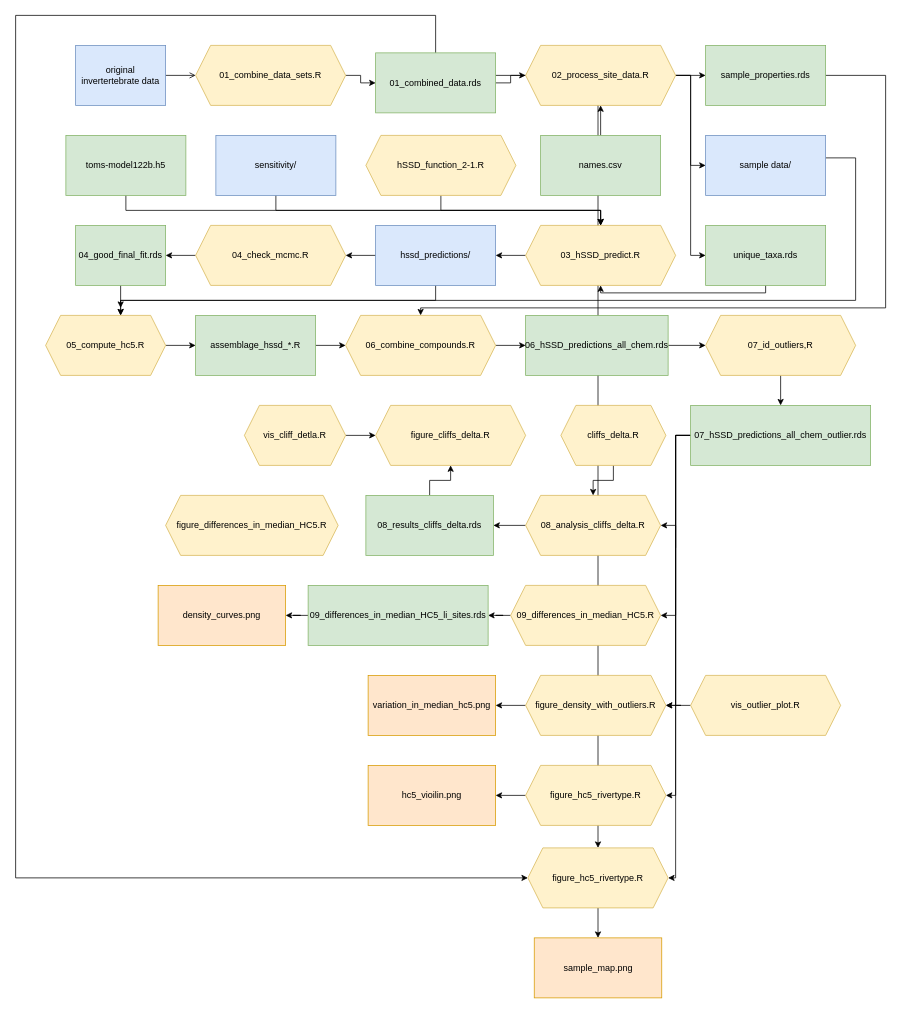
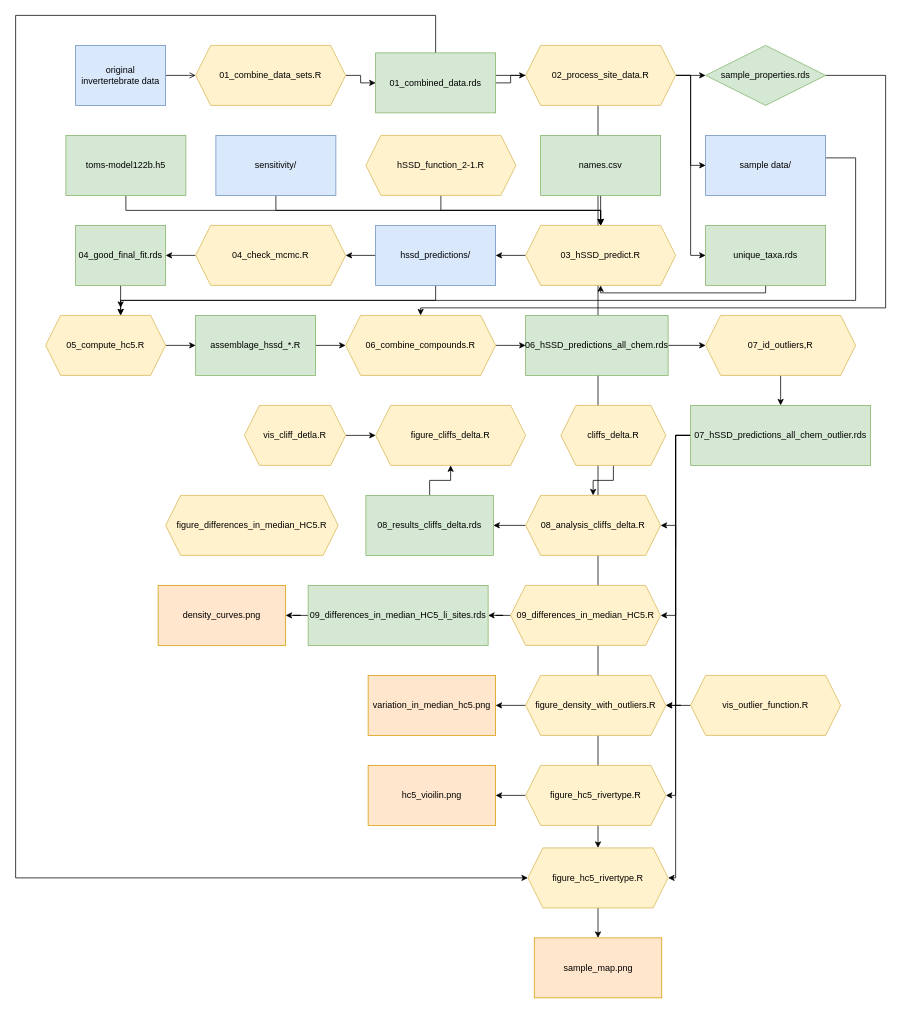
  <mxCell id="0" />
  <mxCell id="1" parent="0" />
  <mxCell id="2" style="edgeStyle=orthogonalEdgeStyle;rounded=0;orthogonalLoop=1;jettySize=auto;html=1;entryX=0;entryY=0.5;entryDx=0;entryDy=0;endArrow=open;" parent="1" source="3" target="5" edge="1"><mxGeometry relative="1" as="geometry" /></mxCell>
  <mxCell id="3" value="original invertertebrate data" style="rounded=0;whiteSpace=wrap;html=1;fillColor=#dae8fc;strokeColor=#6c8ebf;" parent="1" vertex="1"><mxGeometry x="100" y="60" width="120" height="80" as="geometry" /></mxCell>
  <mxCell id="4" style="edgeStyle=orthogonalEdgeStyle;rounded=0;orthogonalLoop=1;jettySize=auto;html=1;entryX=0;entryY=0.5;entryDx=0;entryDy=0;" parent="1" source="5" target="9" edge="1"><mxGeometry relative="1" as="geometry" /></mxCell>
  <mxCell id="5" value="01_combine_data_sets.R" style="shape=hexagon;perimeter=hexagonPerimeter2;whiteSpace=wrap;html=1;fixedSize=1;fillColor=#fff2cc;strokeColor=#d6b656;" parent="1" vertex="1"><mxGeometry x="260" y="60" width="200" height="80" as="geometry" /></mxCell>
  <mxCell id="6" style="edgeStyle=orthogonalEdgeStyle;rounded=0;orthogonalLoop=1;jettySize=auto;html=1;entryX=0;entryY=0.5;entryDx=0;entryDy=0;" parent="1" source="9" target="13" edge="1"><mxGeometry relative="1" as="geometry" /></mxCell>
  <mxCell id="7" style="edgeStyle=orthogonalEdgeStyle;rounded=0;orthogonalLoop=1;jettySize=auto;html=1;entryX=0.5;entryY=0;entryDx=0;entryDy=0;" edge="1" parent="1" source="9" target="77"><mxGeometry relative="1" as="geometry"><Array as="points"><mxPoint x="797" y="100" /></Array></mxGeometry></mxCell>
  <mxCell id="8" style="edgeStyle=orthogonalEdgeStyle;rounded=0;orthogonalLoop=1;jettySize=auto;html=1;entryX=0;entryY=0.5;entryDx=0;entryDy=0;" edge="1" parent="1" source="9" target="77"><mxGeometry relative="1" as="geometry"><Array as="points"><mxPoint x="580" y="20" /><mxPoint x="20" y="20" /><mxPoint x="20" y="1170" /></Array></mxGeometry></mxCell>
  <mxCell id="9" value="01_combined_data.rds" style="rounded=0;whiteSpace=wrap;html=1;fillColor=#d5e8d4;strokeColor=#82b366;" parent="1" vertex="1"><mxGeometry x="500" y="70" width="160" height="80" as="geometry" /></mxCell>
  <mxCell id="10" style="edgeStyle=orthogonalEdgeStyle;rounded=0;orthogonalLoop=1;jettySize=auto;html=1;entryX=0;entryY=0.5;entryDx=0;entryDy=0;" parent="1" source="13" target="15" edge="1"><mxGeometry relative="1" as="geometry" /></mxCell>
  <mxCell id="11" style="edgeStyle=orthogonalEdgeStyle;rounded=0;orthogonalLoop=1;jettySize=auto;html=1;entryX=0;entryY=0.5;entryDx=0;entryDy=0;" parent="1" source="13" target="17" edge="1"><mxGeometry relative="1" as="geometry"><Array as="points"><mxPoint x="920" y="100" /><mxPoint x="920" y="340" /></Array></mxGeometry></mxCell>
  <mxCell id="12" style="edgeStyle=orthogonalEdgeStyle;rounded=0;orthogonalLoop=1;jettySize=auto;html=1;entryX=0;entryY=0.5;entryDx=0;entryDy=0;" parent="1" source="13" target="19" edge="1"><mxGeometry relative="1" as="geometry" /></mxCell>
  <mxCell id="13" value="02_process_site_data.R" style="shape=hexagon;perimeter=hexagonPerimeter2;whiteSpace=wrap;html=1;fixedSize=1;fillColor=#fff2cc;strokeColor=#d6b656;" parent="1" vertex="1"><mxGeometry x="700" y="60" width="200" height="80" as="geometry" /></mxCell>
  <mxCell id="14" style="edgeStyle=orthogonalEdgeStyle;rounded=0;orthogonalLoop=1;jettySize=auto;html=1;" parent="1" source="15" target="42" edge="1"><mxGeometry relative="1" as="geometry"><Array as="points"><mxPoint x="1180" y="100" /><mxPoint x="1180" y="410" /><mxPoint x="560" y="410" /></Array></mxGeometry></mxCell>
- <mxCell id="15" value="sample_properties.rds" style="rounded=0;whiteSpace=wrap;html=1;fillColor=#d5e8d4;strokeColor=#82b366;" parent="1" vertex="1"><mxGeometry x="940" y="60" width="160" height="80" as="geometry" /></mxCell>
+ <mxCell id="15" value="sample_properties.rds" style="rhombus;whiteSpace=wrap;html=1;fillColor=#d5e8d4;strokeColor=#82b366;" parent="1" vertex="1"><mxGeometry x="940" y="60" width="160" height="80" as="geometry" /></mxCell>
  <mxCell id="16" style="edgeStyle=orthogonalEdgeStyle;rounded=0;orthogonalLoop=1;jettySize=auto;html=1;entryX=0.5;entryY=1;entryDx=0;entryDy=0;" parent="1" source="17" target="21" edge="1"><mxGeometry relative="1" as="geometry"><Array as="points"><mxPoint x="1020" y="390" /><mxPoint x="800" y="390" /></Array></mxGeometry></mxCell>
  <mxCell id="17" value="unique_taxa.rds" style="rounded=0;whiteSpace=wrap;html=1;fillColor=#d5e8d4;strokeColor=#82b366;" parent="1" vertex="1"><mxGeometry x="940" y="300" width="160" height="80" as="geometry" /></mxCell>
  <mxCell id="18" style="edgeStyle=orthogonalEdgeStyle;rounded=0;orthogonalLoop=1;jettySize=auto;html=1;entryX=0.625;entryY=0;entryDx=0;entryDy=0;" parent="1" edge="1"><mxGeometry relative="1" as="geometry"><mxPoint x="1100" y="210" as="sourcePoint" /><mxPoint x="160" y="410" as="targetPoint" /><Array as="points"><mxPoint x="1140" y="210" /><mxPoint x="1140" y="400" /><mxPoint x="160" y="400" /></Array></mxGeometry></mxCell>
  <mxCell id="19" value="sample data/" style="rounded=0;whiteSpace=wrap;html=1;fillColor=#dae8fc;strokeColor=#6c8ebf;" parent="1" vertex="1"><mxGeometry x="940" y="180" width="160" height="80" as="geometry" /></mxCell>
  <mxCell id="20" style="edgeStyle=orthogonalEdgeStyle;rounded=0;orthogonalLoop=1;jettySize=auto;html=1;entryX=1;entryY=0.5;entryDx=0;entryDy=0;" parent="1" source="21" target="32" edge="1"><mxGeometry relative="1" as="geometry" /></mxCell>
  <mxCell id="21" value="03_hSSD_predict.R" style="shape=hexagon;perimeter=hexagonPerimeter2;whiteSpace=wrap;html=1;fixedSize=1;fillColor=#fff2cc;strokeColor=#d6b656;" parent="1" vertex="1"><mxGeometry x="700" y="300" width="200" height="80" as="geometry" /></mxCell>
- <mxCell id="22" style="edgeStyle=orthogonalEdgeStyle;rounded=0;orthogonalLoop=1;jettySize=auto;html=1;" parent="1" source="23" target="13" edge="1"><mxGeometry relative="1" as="geometry" /></mxCell>
+ <mxCell id="22" style="edgeStyle=orthogonalEdgeStyle;rounded=0;orthogonalLoop=1;jettySize=auto;html=1;" parent="1" source="23" target="21" edge="1"><mxGeometry relative="1" as="geometry" /></mxCell>
  <mxCell id="23" value="names.csv" style="rounded=0;whiteSpace=wrap;html=1;fillColor=#d5e8d4;strokeColor=#82b366;" parent="1" vertex="1"><mxGeometry x="720" y="180" width="160" height="80" as="geometry" /></mxCell>
  <mxCell id="24" style="edgeStyle=orthogonalEdgeStyle;rounded=0;orthogonalLoop=1;jettySize=auto;html=1;entryX=0.5;entryY=0;entryDx=0;entryDy=0;" parent="1" source="25" target="21" edge="1"><mxGeometry relative="1" as="geometry"><Array as="points"><mxPoint x="587" y="280" /><mxPoint x="800" y="280" /></Array></mxGeometry></mxCell>
  <mxCell id="25" value="hSSD_function_2-1.R" style="shape=hexagon;perimeter=hexagonPerimeter2;whiteSpace=wrap;html=1;fixedSize=1;fillColor=#fff2cc;strokeColor=#d6b656;" parent="1" vertex="1"><mxGeometry x="487" y="180" width="200" height="80" as="geometry" /></mxCell>
  <mxCell id="26" style="edgeStyle=orthogonalEdgeStyle;rounded=0;orthogonalLoop=1;jettySize=auto;html=1;entryX=0.5;entryY=0;entryDx=0;entryDy=0;" parent="1" source="27" target="21" edge="1"><mxGeometry relative="1" as="geometry"><mxPoint x="370" y="280" as="targetPoint" /><Array as="points"><mxPoint x="367" y="280" /><mxPoint x="800" y="280" /></Array></mxGeometry></mxCell>
  <mxCell id="27" value="sensitivity/" style="rounded=0;whiteSpace=wrap;html=1;fillColor=#dae8fc;strokeColor=#6c8ebf;" parent="1" vertex="1"><mxGeometry x="287" y="180" width="160" height="80" as="geometry" /></mxCell>
  <mxCell id="28" style="edgeStyle=orthogonalEdgeStyle;rounded=0;orthogonalLoop=1;jettySize=auto;html=1;entryX=0.5;entryY=0;entryDx=0;entryDy=0;" parent="1" source="29" target="21" edge="1"><mxGeometry relative="1" as="geometry"><Array as="points"><mxPoint x="167" y="280" /><mxPoint x="800" y="280" /></Array></mxGeometry></mxCell>
  <mxCell id="29" value="toms-model122b.h5" style="rounded=0;whiteSpace=wrap;html=1;fillColor=#d5e8d4;strokeColor=#82b366;" parent="1" vertex="1"><mxGeometry x="87" y="180" width="160" height="80" as="geometry" /></mxCell>
  <mxCell id="30" style="edgeStyle=orthogonalEdgeStyle;rounded=0;orthogonalLoop=1;jettySize=auto;html=1;entryX=1;entryY=0.5;entryDx=0;entryDy=0;" parent="1" source="32" target="34" edge="1"><mxGeometry relative="1" as="geometry" /></mxCell>
  <mxCell id="31" style="edgeStyle=orthogonalEdgeStyle;rounded=0;orthogonalLoop=1;jettySize=auto;html=1;" parent="1" source="32" target="38" edge="1"><mxGeometry relative="1" as="geometry"><Array as="points"><mxPoint x="580" y="400" /><mxPoint x="160" y="400" /></Array></mxGeometry></mxCell>
  <mxCell id="32" value="hssd_predictions/" style="rounded=0;whiteSpace=wrap;html=1;fillColor=#dae8fc;strokeColor=#6c8ebf;" parent="1" vertex="1"><mxGeometry x="500" y="300" width="160" height="80" as="geometry" /></mxCell>
  <mxCell id="33" style="edgeStyle=orthogonalEdgeStyle;rounded=0;orthogonalLoop=1;jettySize=auto;html=1;entryX=1;entryY=0.5;entryDx=0;entryDy=0;" parent="1" source="34" target="36" edge="1"><mxGeometry relative="1" as="geometry" /></mxCell>
  <mxCell id="34" value="04_check_mcmc.R" style="shape=hexagon;perimeter=hexagonPerimeter2;whiteSpace=wrap;html=1;fixedSize=1;fillColor=#fff2cc;strokeColor=#d6b656;" parent="1" vertex="1"><mxGeometry x="260" y="300" width="200" height="80" as="geometry" /></mxCell>
  <mxCell id="35" style="edgeStyle=orthogonalEdgeStyle;rounded=0;orthogonalLoop=1;jettySize=auto;html=1;entryX=0.625;entryY=0;entryDx=0;entryDy=0;" parent="1" source="36" target="38" edge="1"><mxGeometry relative="1" as="geometry" /></mxCell>
  <mxCell id="36" value="04_good_final_fit.rds" style="rounded=0;whiteSpace=wrap;html=1;fillColor=#d5e8d4;strokeColor=#82b366;" parent="1" vertex="1"><mxGeometry x="100" y="300" width="120" height="80" as="geometry" /></mxCell>
  <mxCell id="37" style="edgeStyle=orthogonalEdgeStyle;rounded=0;orthogonalLoop=1;jettySize=auto;html=1;entryX=0;entryY=0.5;entryDx=0;entryDy=0;" parent="1" source="38" target="40" edge="1"><mxGeometry relative="1" as="geometry" /></mxCell>
  <mxCell id="38" value="05_compute_hc5.R" style="shape=hexagon;perimeter=hexagonPerimeter2;whiteSpace=wrap;html=1;fixedSize=1;fillColor=#fff2cc;strokeColor=#d6b656;" parent="1" vertex="1"><mxGeometry y="420" width="160" height="80" as="geometry" x="60" /></mxCell>
  <mxCell id="39" style="edgeStyle=orthogonalEdgeStyle;rounded=0;orthogonalLoop=1;jettySize=auto;html=1;entryX=0;entryY=0.5;entryDx=0;entryDy=0;" parent="1" source="40" target="42" edge="1"><mxGeometry relative="1" as="geometry" /></mxCell>
  <mxCell id="40" value="assemblage_hssd_*.R" style="rounded=0;whiteSpace=wrap;html=1;fillColor=#d5e8d4;strokeColor=#82b366;" parent="1" vertex="1"><mxGeometry x="260" y="420" width="160" height="80" as="geometry" /></mxCell>
  <mxCell id="41" style="edgeStyle=orthogonalEdgeStyle;rounded=0;orthogonalLoop=1;jettySize=auto;html=1;entryX=0;entryY=0.5;entryDx=0;entryDy=0;" parent="1" source="42" target="44" edge="1"><mxGeometry relative="1" as="geometry" /></mxCell>
  <mxCell id="42" value="06_combine_compounds.R" style="shape=hexagon;perimeter=hexagonPerimeter2;whiteSpace=wrap;html=1;fixedSize=1;fillColor=#fff2cc;strokeColor=#d6b656;" parent="1" vertex="1"><mxGeometry x="460" y="420" width="200" height="80" as="geometry" /></mxCell>
  <mxCell id="43" style="edgeStyle=orthogonalEdgeStyle;rounded=0;orthogonalLoop=1;jettySize=auto;html=1;entryX=0;entryY=0.5;entryDx=0;entryDy=0;" parent="1" source="44" target="46" edge="1"><mxGeometry relative="1" as="geometry" /></mxCell>
  <mxCell id="44" value="06_hSSD_predictions_all_chem.rds" style="rounded=0;whiteSpace=wrap;html=1;fillColor=#d5e8d4;strokeColor=#82b366;" parent="1" vertex="1"><mxGeometry x="700" y="420" width="190" height="80" as="geometry" /></mxCell>
  <mxCell id="45" style="edgeStyle=orthogonalEdgeStyle;rounded=0;orthogonalLoop=1;jettySize=auto;html=1;entryX=0.5;entryY=0;entryDx=0;entryDy=0;" parent="1" source="46" target="52" edge="1"><mxGeometry relative="1" as="geometry" /></mxCell>
  <mxCell id="46" value="07_id_outliers,R" style="shape=hexagon;perimeter=hexagonPerimeter2;whiteSpace=wrap;html=1;fixedSize=1;fillColor=#fff2cc;strokeColor=#d6b656;" parent="1" vertex="1"><mxGeometry x="940" y="420" width="200" height="80" as="geometry" /></mxCell>
  <mxCell id="47" style="edgeStyle=orthogonalEdgeStyle;rounded=0;orthogonalLoop=1;jettySize=auto;html=1;entryX=1;entryY=0.5;entryDx=0;entryDy=0;" parent="1" target="54" edge="1"><mxGeometry relative="1" as="geometry"><mxPoint x="900" y="730" as="sourcePoint" /><Array as="points"><mxPoint x="900" y="700" /></Array></mxGeometry></mxCell>
  <mxCell id="48" style="edgeStyle=orthogonalEdgeStyle;rounded=0;orthogonalLoop=1;jettySize=auto;html=1;entryX=1;entryY=0.5;entryDx=0;entryDy=0;exitX=0;exitY=0.5;exitDx=0;exitDy=0;" parent="1" source="52" target="60" edge="1"><mxGeometry relative="1" as="geometry"><Array as="points"><mxPoint x="900" y="580" /><mxPoint x="900" y="820" /></Array><mxPoint x="1004.96" y="540" as="sourcePoint" /><mxPoint x="971.96" y="780" as="targetPoint" /></mxGeometry></mxCell>
  <mxCell id="49" style="edgeStyle=orthogonalEdgeStyle;rounded=0;orthogonalLoop=1;jettySize=auto;html=1;entryX=1;entryY=0.5;entryDx=0;entryDy=0;exitX=0;exitY=0.5;exitDx=0;exitDy=0;" parent="1" source="52" target="67" edge="1"><mxGeometry relative="1" as="geometry"><mxPoint x="900" y="730" as="sourcePoint" /><Array as="points"><mxPoint x="900" y="580" /><mxPoint x="900" y="940" /></Array></mxGeometry></mxCell>
  <mxCell id="50" style="edgeStyle=orthogonalEdgeStyle;rounded=0;orthogonalLoop=1;jettySize=auto;html=1;entryX=1;entryY=0.5;entryDx=0;entryDy=0;" edge="1" parent="1" source="52" target="74"><mxGeometry relative="1" as="geometry"><Array as="points"><mxPoint x="900" y="580" /><mxPoint x="900" y="1060" /></Array></mxGeometry></mxCell>
  <mxCell id="51" style="edgeStyle=orthogonalEdgeStyle;rounded=0;orthogonalLoop=1;jettySize=auto;html=1;entryX=1;entryY=0.5;entryDx=0;entryDy=0;" edge="1" parent="1" source="52" target="77"><mxGeometry relative="1" as="geometry"><Array as="points"><mxPoint x="900" y="580" /><mxPoint x="900" y="1170" /></Array></mxGeometry></mxCell>
  <mxCell id="52" value="07_hSSD_predictions_all_chem_outlier.rds" style="rounded=0;whiteSpace=wrap;html=1;fillColor=#d5e8d4;strokeColor=#82b366;" parent="1" vertex="1"><mxGeometry x="920" y="540" width="240" height="80" as="geometry" /></mxCell>
  <mxCell id="53" style="edgeStyle=orthogonalEdgeStyle;rounded=0;orthogonalLoop=1;jettySize=auto;html=1;entryX=1;entryY=0.5;entryDx=0;entryDy=0;" parent="1" source="54" target="58" edge="1"><mxGeometry relative="1" as="geometry" /></mxCell>
  <mxCell id="54" value="08_analysis_cliffs_delta.R" style="shape=hexagon;perimeter=hexagonPerimeter2;whiteSpace=wrap;html=1;fixedSize=1;fillColor=#fff2cc;strokeColor=#d6b656;" parent="1" vertex="1"><mxGeometry x="700" y="660" width="180" height="80" as="geometry" /></mxCell>
  <mxCell id="55" style="edgeStyle=orthogonalEdgeStyle;rounded=0;orthogonalLoop=1;jettySize=auto;html=1;entryX=0.5;entryY=0;entryDx=0;entryDy=0;" parent="1" source="56" target="54" edge="1"><mxGeometry relative="1" as="geometry" /></mxCell>
  <mxCell id="56" value="cliffs_delta.R" style="shape=hexagon;perimeter=hexagonPerimeter2;whiteSpace=wrap;html=1;fixedSize=1;fillColor=#fff2cc;strokeColor=#d6b656;" parent="1" vertex="1"><mxGeometry x="747" y="540" width="140" height="80" as="geometry" /></mxCell>
  <mxCell id="57" style="edgeStyle=orthogonalEdgeStyle;rounded=0;orthogonalLoop=1;jettySize=auto;html=1;entryX=0.5;entryY=1;entryDx=0;entryDy=0;" parent="1" source="58" target="63" edge="1"><mxGeometry relative="1" as="geometry" /></mxCell>
  <mxCell id="58" value="08_results_cliffs_delta.rds" style="rounded=0;whiteSpace=wrap;html=1;fillColor=#d5e8d4;strokeColor=#82b366;" parent="1" vertex="1"><mxGeometry x="487" y="660" width="170" height="80" as="geometry" /></mxCell>
  <mxCell id="59" style="edgeStyle=orthogonalEdgeStyle;rounded=0;orthogonalLoop=1;jettySize=auto;html=1;" parent="1" source="60" target="62" edge="1"><mxGeometry relative="1" as="geometry" /></mxCell>
  <mxCell id="60" value="09_differences_in_median_HC5.R" style="shape=hexagon;perimeter=hexagonPerimeter2;whiteSpace=wrap;html=1;fixedSize=1;fillColor=#fff2cc;strokeColor=#d6b656;" parent="1" vertex="1"><mxGeometry x="680" y="780" width="200" height="80" as="geometry" /></mxCell>
  <mxCell id="61" style="edgeStyle=orthogonalEdgeStyle;rounded=0;orthogonalLoop=1;jettySize=auto;html=1;entryX=1;entryY=0.5;entryDx=0;entryDy=0;" parent="1" source="62" target="72" edge="1"><mxGeometry relative="1" as="geometry" /></mxCell>
  <mxCell id="62" value="09_differences_in_median_HC5_li_sites.rds" style="rounded=0;whiteSpace=wrap;html=1;fillColor=#d5e8d4;strokeColor=#82b366;" parent="1" vertex="1"><mxGeometry x="410" y="780" width="240" height="80" as="geometry" /></mxCell>
  <mxCell id="63" value="figure_cliffs_delta.R" style="shape=hexagon;perimeter=hexagonPerimeter2;whiteSpace=wrap;html=1;fixedSize=1;fillColor=#fff2cc;strokeColor=#d6b656;" parent="1" vertex="1"><mxGeometry x="500" y="540" width="200" height="80" as="geometry" /></mxCell>
  <mxCell id="64" style="edgeStyle=orthogonalEdgeStyle;rounded=0;orthogonalLoop=1;jettySize=auto;html=1;" parent="1" source="65" target="63" edge="1"><mxGeometry relative="1" as="geometry" /></mxCell>
  <mxCell id="65" value="vis_cliff_detla.R" style="shape=hexagon;perimeter=hexagonPerimeter2;whiteSpace=wrap;html=1;fixedSize=1;fillColor=#fff2cc;strokeColor=#d6b656;" parent="1" vertex="1"><mxGeometry x="325" y="540" width="135" height="80" as="geometry" /></mxCell>
  <mxCell id="66" style="edgeStyle=orthogonalEdgeStyle;rounded=0;orthogonalLoop=1;jettySize=auto;html=1;entryX=1;entryY=0.5;entryDx=0;entryDy=0;" parent="1" source="67" target="70" edge="1"><mxGeometry relative="1" as="geometry" /></mxCell>
  <mxCell id="67" value="figure_density_with_outliers.R" style="shape=hexagon;perimeter=hexagonPerimeter2;whiteSpace=wrap;html=1;fixedSize=1;fillColor=#fff2cc;strokeColor=#d6b656;" parent="1" vertex="1"><mxGeometry x="700" y="900" width="187" height="80" as="geometry" /></mxCell>
  <mxCell id="68" style="edgeStyle=orthogonalEdgeStyle;rounded=0;orthogonalLoop=1;jettySize=auto;html=1;" parent="1" source="69" target="67" edge="1"><mxGeometry relative="1" as="geometry" /></mxCell>
- <mxCell id="69" value="vis_outlier_plot.R" style="shape=hexagon;perimeter=hexagonPerimeter2;whiteSpace=wrap;html=1;fixedSize=1;fillColor=#fff2cc;strokeColor=#d6b656;" parent="1" vertex="1"><mxGeometry x="920" y="900" width="200" height="80" as="geometry" /></mxCell>
+ <mxCell id="69" value="vis_outlier_function.R" style="shape=hexagon;perimeter=hexagonPerimeter2;whiteSpace=wrap;html=1;fixedSize=1;fillColor=#fff2cc;strokeColor=#d6b656;" parent="1" vertex="1"><mxGeometry x="920" y="900" width="200" height="80" as="geometry" /></mxCell>
  <mxCell id="70" value="variation_in_median_hc5.png" style="rounded=0;whiteSpace=wrap;html=1;fillColor=#ffe6cc;strokeColor=#d79b00;" parent="1" vertex="1"><mxGeometry x="490" y="900" width="170" height="80" as="geometry" /></mxCell>
  <mxCell id="71" value="figure_differences_in_median_HC5.R" style="shape=hexagon;perimeter=hexagonPerimeter2;whiteSpace=wrap;html=1;fixedSize=1;fillColor=#fff2cc;strokeColor=#d6b656;" parent="1" vertex="1"><mxGeometry x="220" y="660" width="230" height="80" as="geometry" /></mxCell>
  <mxCell id="72" value="density_curves.png" style="rounded=0;whiteSpace=wrap;html=1;fillColor=#ffe6cc;strokeColor=#d79b00;" parent="1" vertex="1"><mxGeometry x="210" y="780" width="170" height="80" as="geometry" /></mxCell>
  <mxCell id="73" style="edgeStyle=orthogonalEdgeStyle;rounded=0;orthogonalLoop=1;jettySize=auto;html=1;entryX=1;entryY=0.5;entryDx=0;entryDy=0;" edge="1" parent="1" source="74" target="75"><mxGeometry relative="1" as="geometry" /></mxCell>
  <mxCell id="74" value="figure_hc5_rivertype.R" style="shape=hexagon;perimeter=hexagonPerimeter2;whiteSpace=wrap;html=1;fixedSize=1;fillColor=#fff2cc;strokeColor=#d6b656;" vertex="1" parent="1"><mxGeometry x="700" y="1020" width="187" height="80" as="geometry" /></mxCell>
  <mxCell id="75" value="hc5_vioilin.png" style="rounded=0;whiteSpace=wrap;html=1;fillColor=#ffe6cc;strokeColor=#d79b00;" vertex="1" parent="1"><mxGeometry x="490" y="1020" width="170" height="80" as="geometry" /></mxCell>
  <mxCell id="76" style="edgeStyle=orthogonalEdgeStyle;rounded=0;orthogonalLoop=1;jettySize=auto;html=1;" edge="1" parent="1" source="77" target="78"><mxGeometry relative="1" as="geometry" /></mxCell>
  <mxCell id="77" value="figure_hc5_rivertype.R" style="shape=hexagon;perimeter=hexagonPerimeter2;whiteSpace=wrap;html=1;fixedSize=1;fillColor=#fff2cc;strokeColor=#d6b656;" vertex="1" parent="1"><mxGeometry x="703" y="1130" width="187" height="80" as="geometry" /></mxCell>
  <mxCell id="78" value="sample_map.png" style="rounded=0;whiteSpace=wrap;html=1;fillColor=#ffe6cc;strokeColor=#d79b00;" vertex="1" parent="1"><mxGeometry x="711.5" y="1250" width="170" height="80" as="geometry" /></mxCell>
